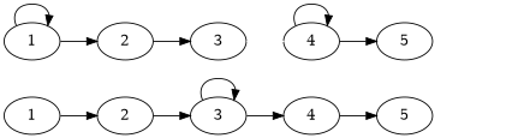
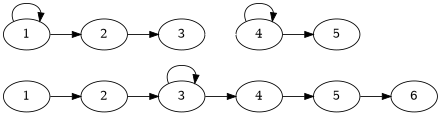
  digraph {
    rankdir=LR
    n1 [label=1]
    n2 [label=2]
    n3 [label=3]
    n4 [label=4]
    n5 [label=5]
+   n6 [label=6]
    n7 [label=1]
    n8 [label=2]
    n9 [label=3]
    n10 [label=4]
    n11 [label=5]
    n1 -> n2
    n2 -> n3
    n3 -> n3
    n3 -> n4
    n4 -> n5
+   n5 -> n6
    n7 -> n7
    n7 -> n8
    n8 -> n9
    n9 -> n10 [color="#FFFFFF"]
    n10 -> n10
    n10 -> n11
  }
